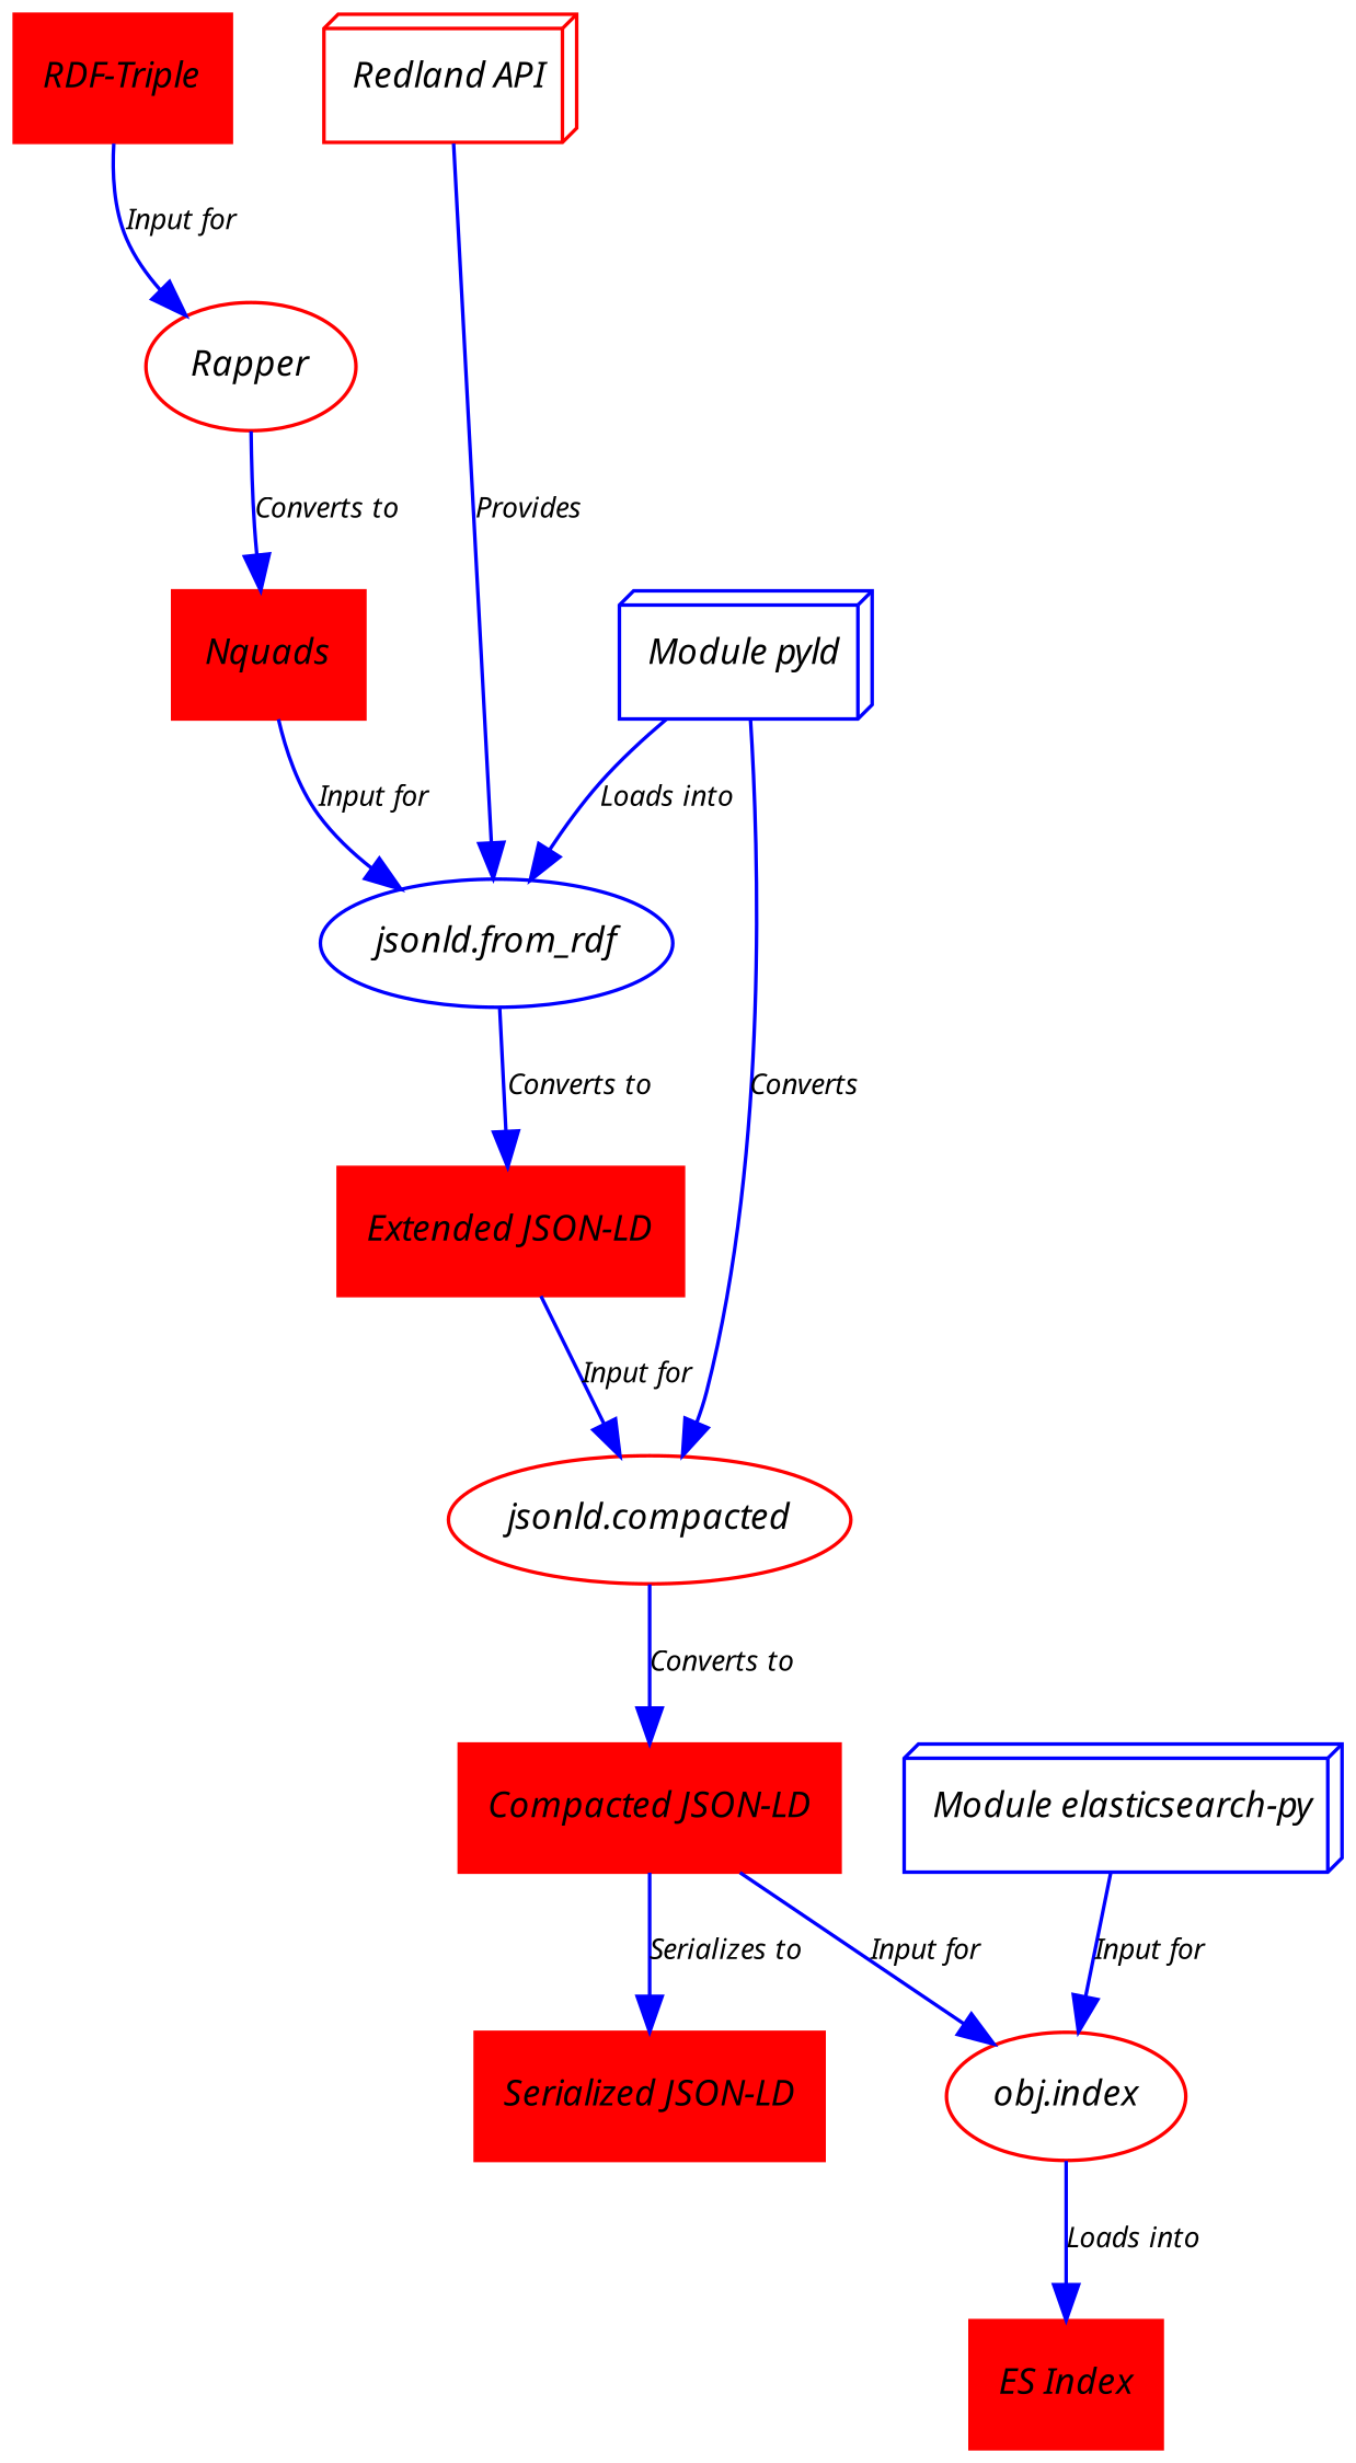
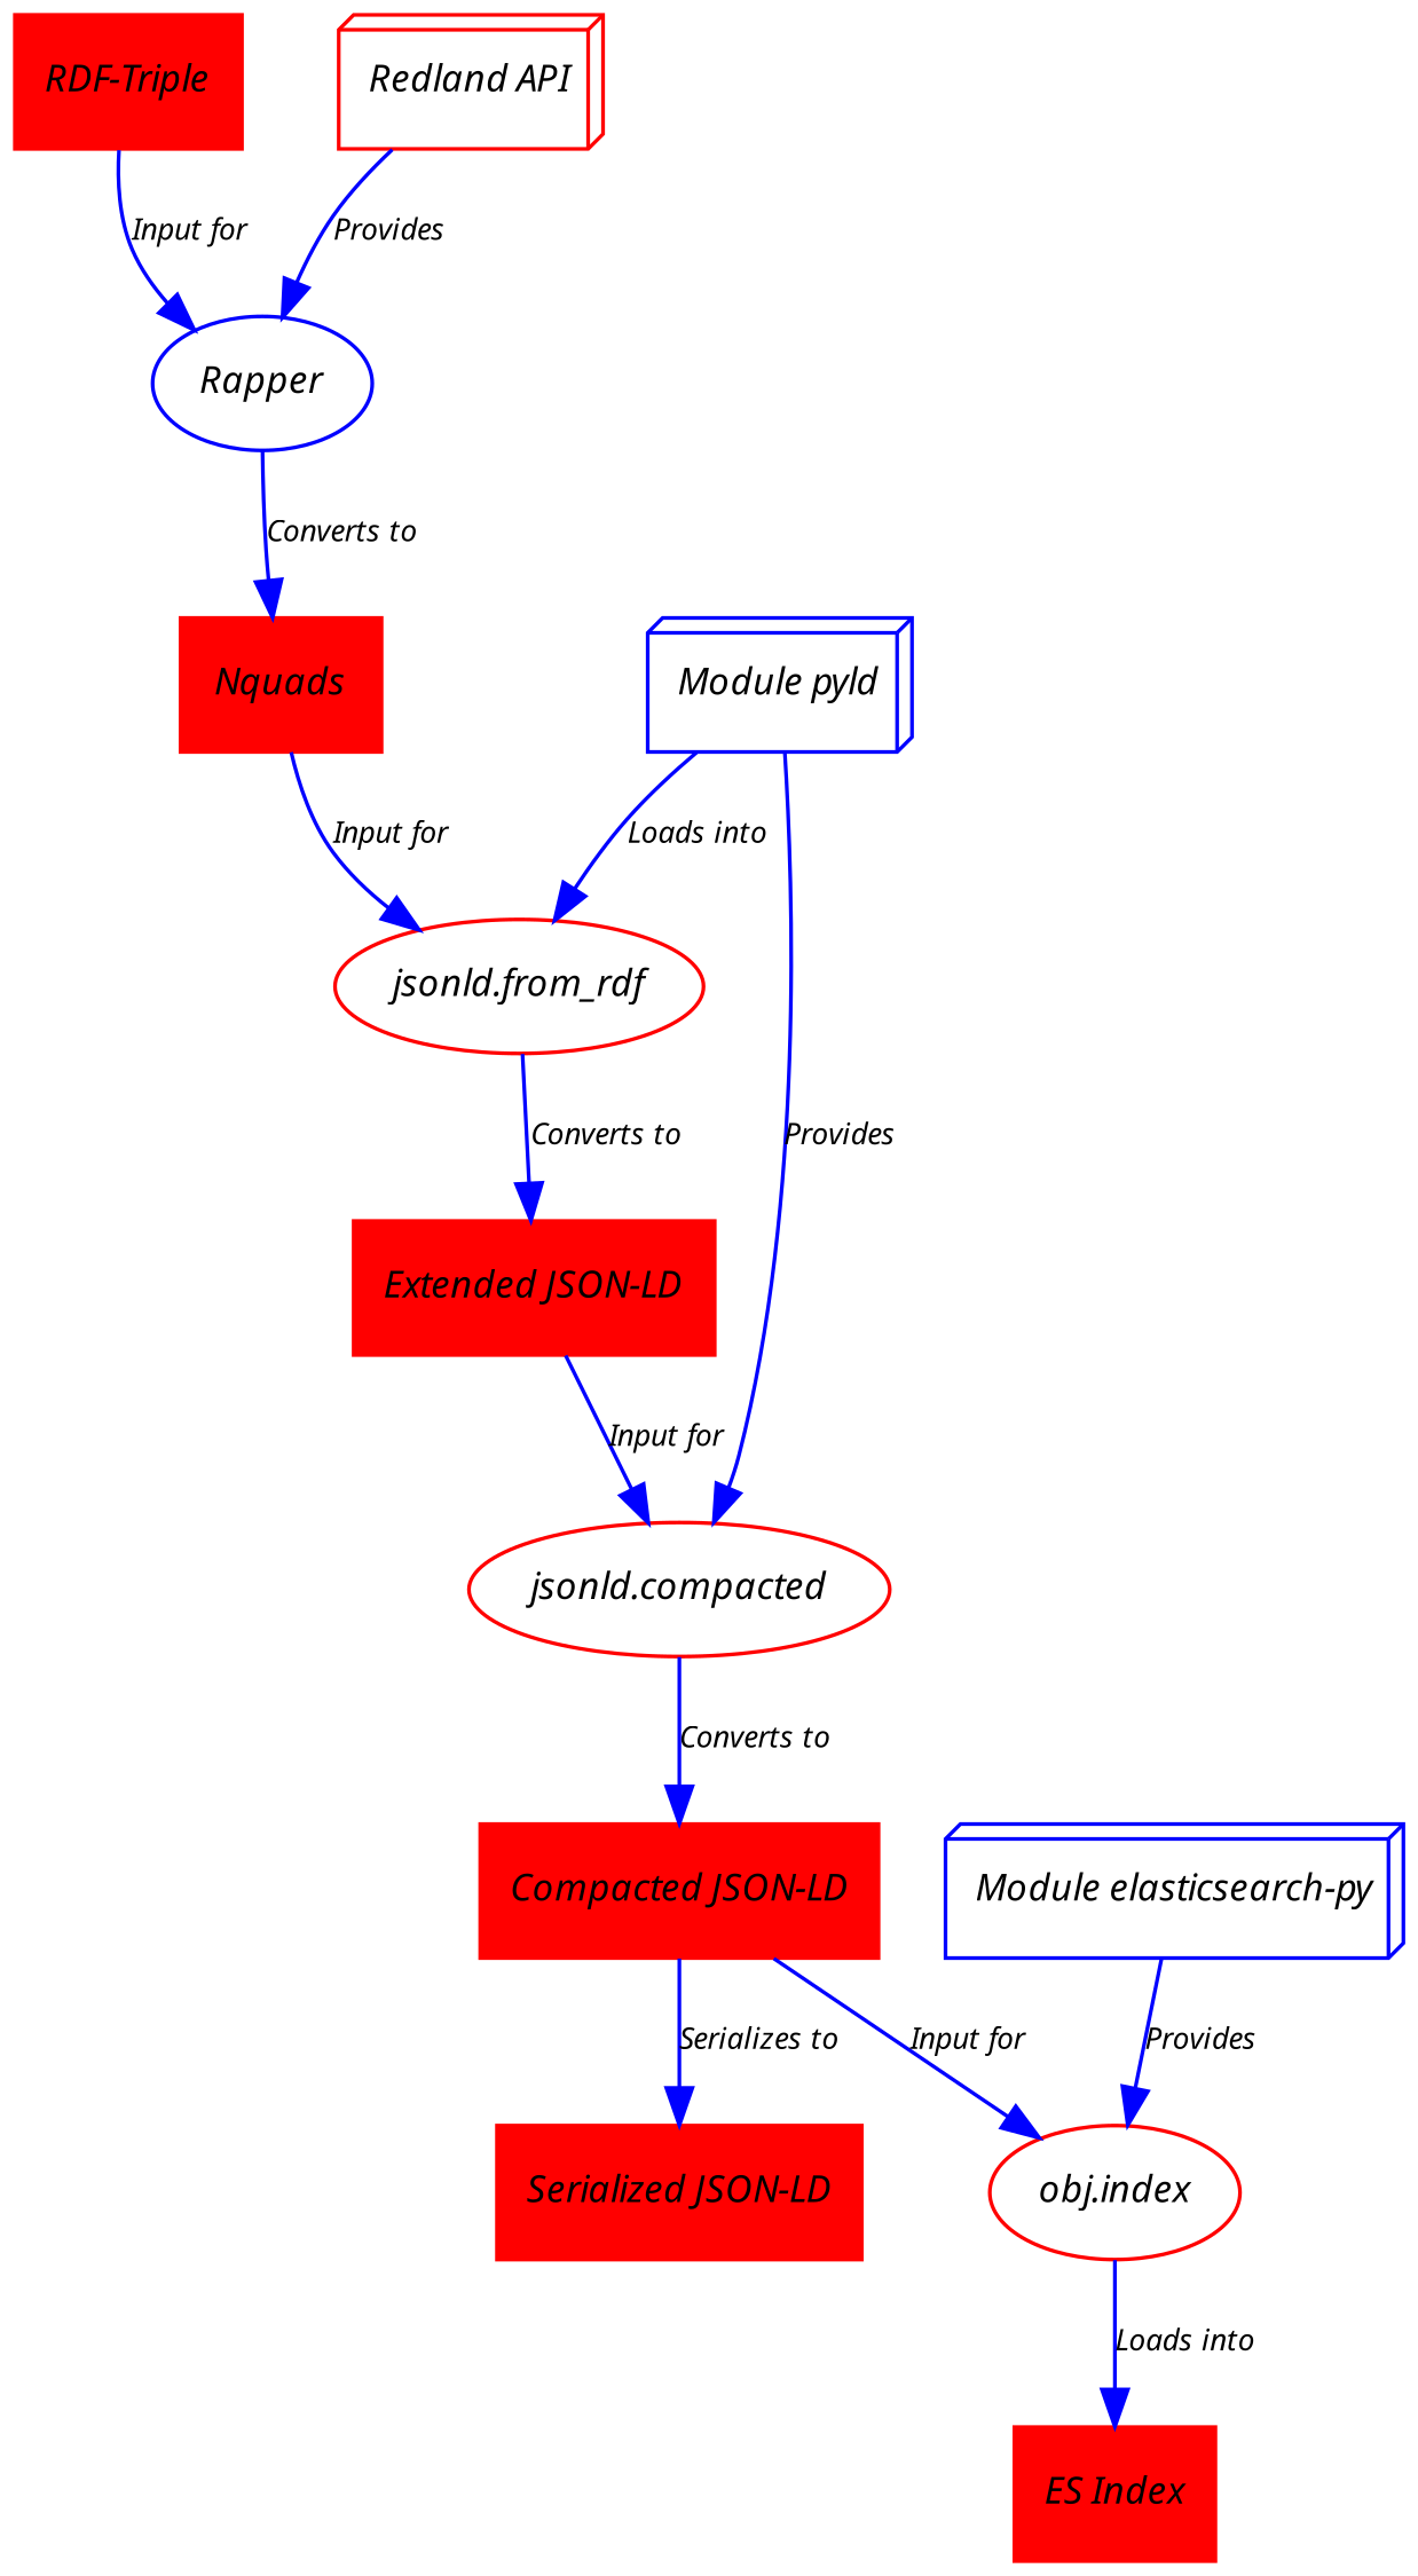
  digraph {
    clusterrank=none
    node [color=Red fontname="sans italic" fontsize=10 shape=box]
    edge [color=Blue fontname="sans italic" fontsize=8]
    n1 [fillcolor=Red label="RDF-Triple" style=filled]
-   n2 [label=Rapper shape=""]
+   n2 [color=blue label=Rapper shape=""]
    n3 [fillcolor=Red label=Nquads style=filled]
    n4 [fillcolor=Red label="Extended JSON-LD" style=filled]
    n5 [fillcolor=Red label="Compacted JSON-LD" style=filled]
    n6 [fillcolor=Red label="ES Index" style=filled]
    n7 [fillcolor=Red label="Serialized JSON-LD" style=filled]
-   n8 [color=blue label="jsonld.from_rdf" shape=""]
+   n8 [label="jsonld.from_rdf" shape=""]
    n9 [label="jsonld.compacted" shape=""]
    n10 [label="obj.index" shape=""]
    n11 [label="Redland API" shape=box3d]
    n12 [color=blue label="Module pyld" shape=box3d]
    n13 [color=blue label="Module elasticsearch-py" shape=box3d]
    subgraph cluster_1 {
      label="rdf2es.py"
      subgraph cluster_2 {
        label="RDF Transformation"
        n1
        n2
        n3
      }
      subgraph cluster_3 {
        label="JSON-LD Transformation"
        n4
        n5
      }
      subgraph cluster_4 {
        label="JSON-LD Indexing"
        n6
      }
      subgraph cluster_5 {
        label="JSON-LD Serialization"
        n7
      }
    }
    n1 -> n2 [label="Input for"]
    n2 -> n3 [label="Converts to"]
    n3 -> n8 [label="Input for"]
    n4 -> n9 [label="Input for"]
    n5 -> n7 [label="Serializes to"]
    n5 -> n10 [label="Input for"]
    n8 -> n4 [label="Converts to"]
    n9 -> n5 [label="Converts to"]
    n10 -> n6 [label="Loads into"]
-   n11 -> n8 [label=Provides]
+   n11 -> n2 [label=Provides]
    n12 -> n8 [label="Loads into"]
-   n12 -> n9 [label=Converts]
-   n13 -> n10 [label="Input for"]
+   n12 -> n9 [label=Provides]
+   n13 -> n10 [label=Provides]
  }
